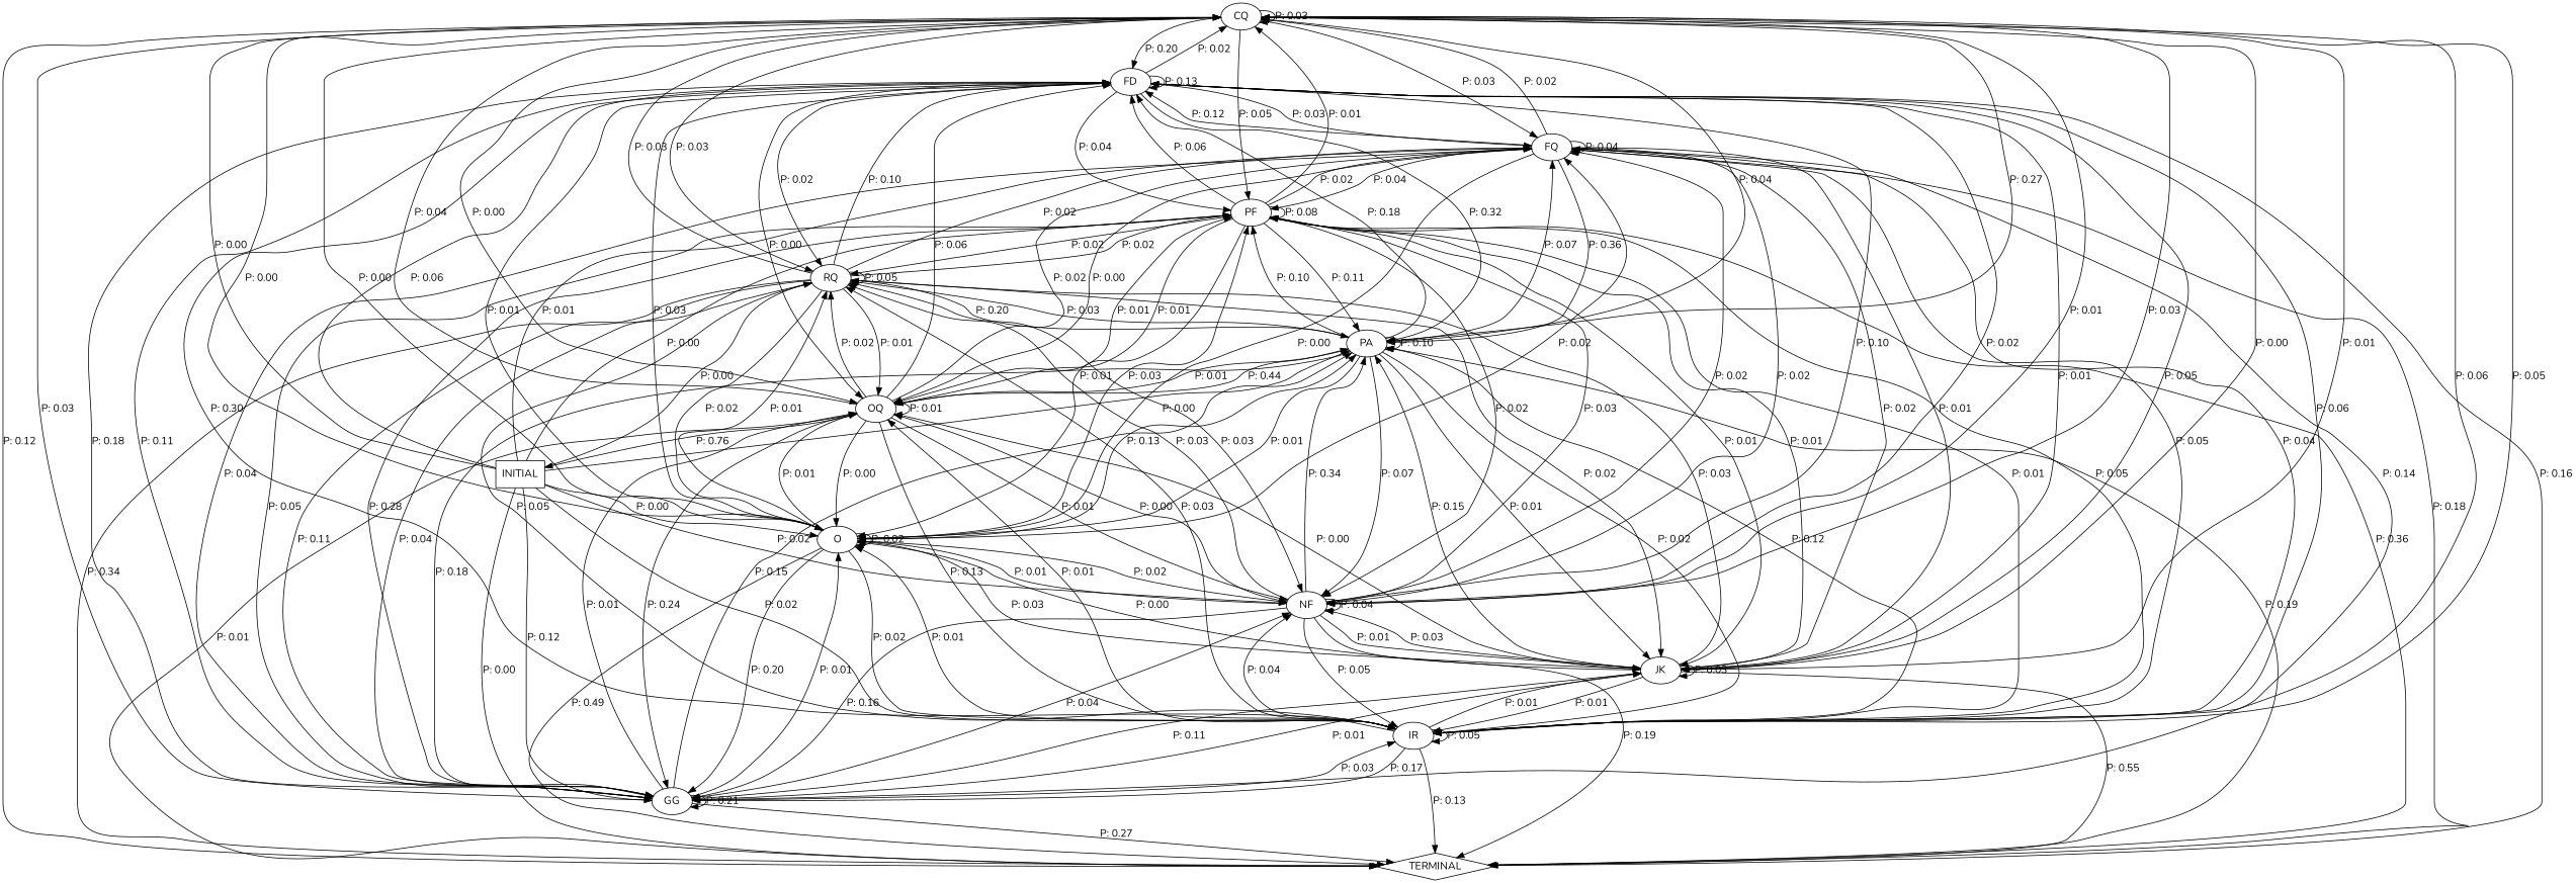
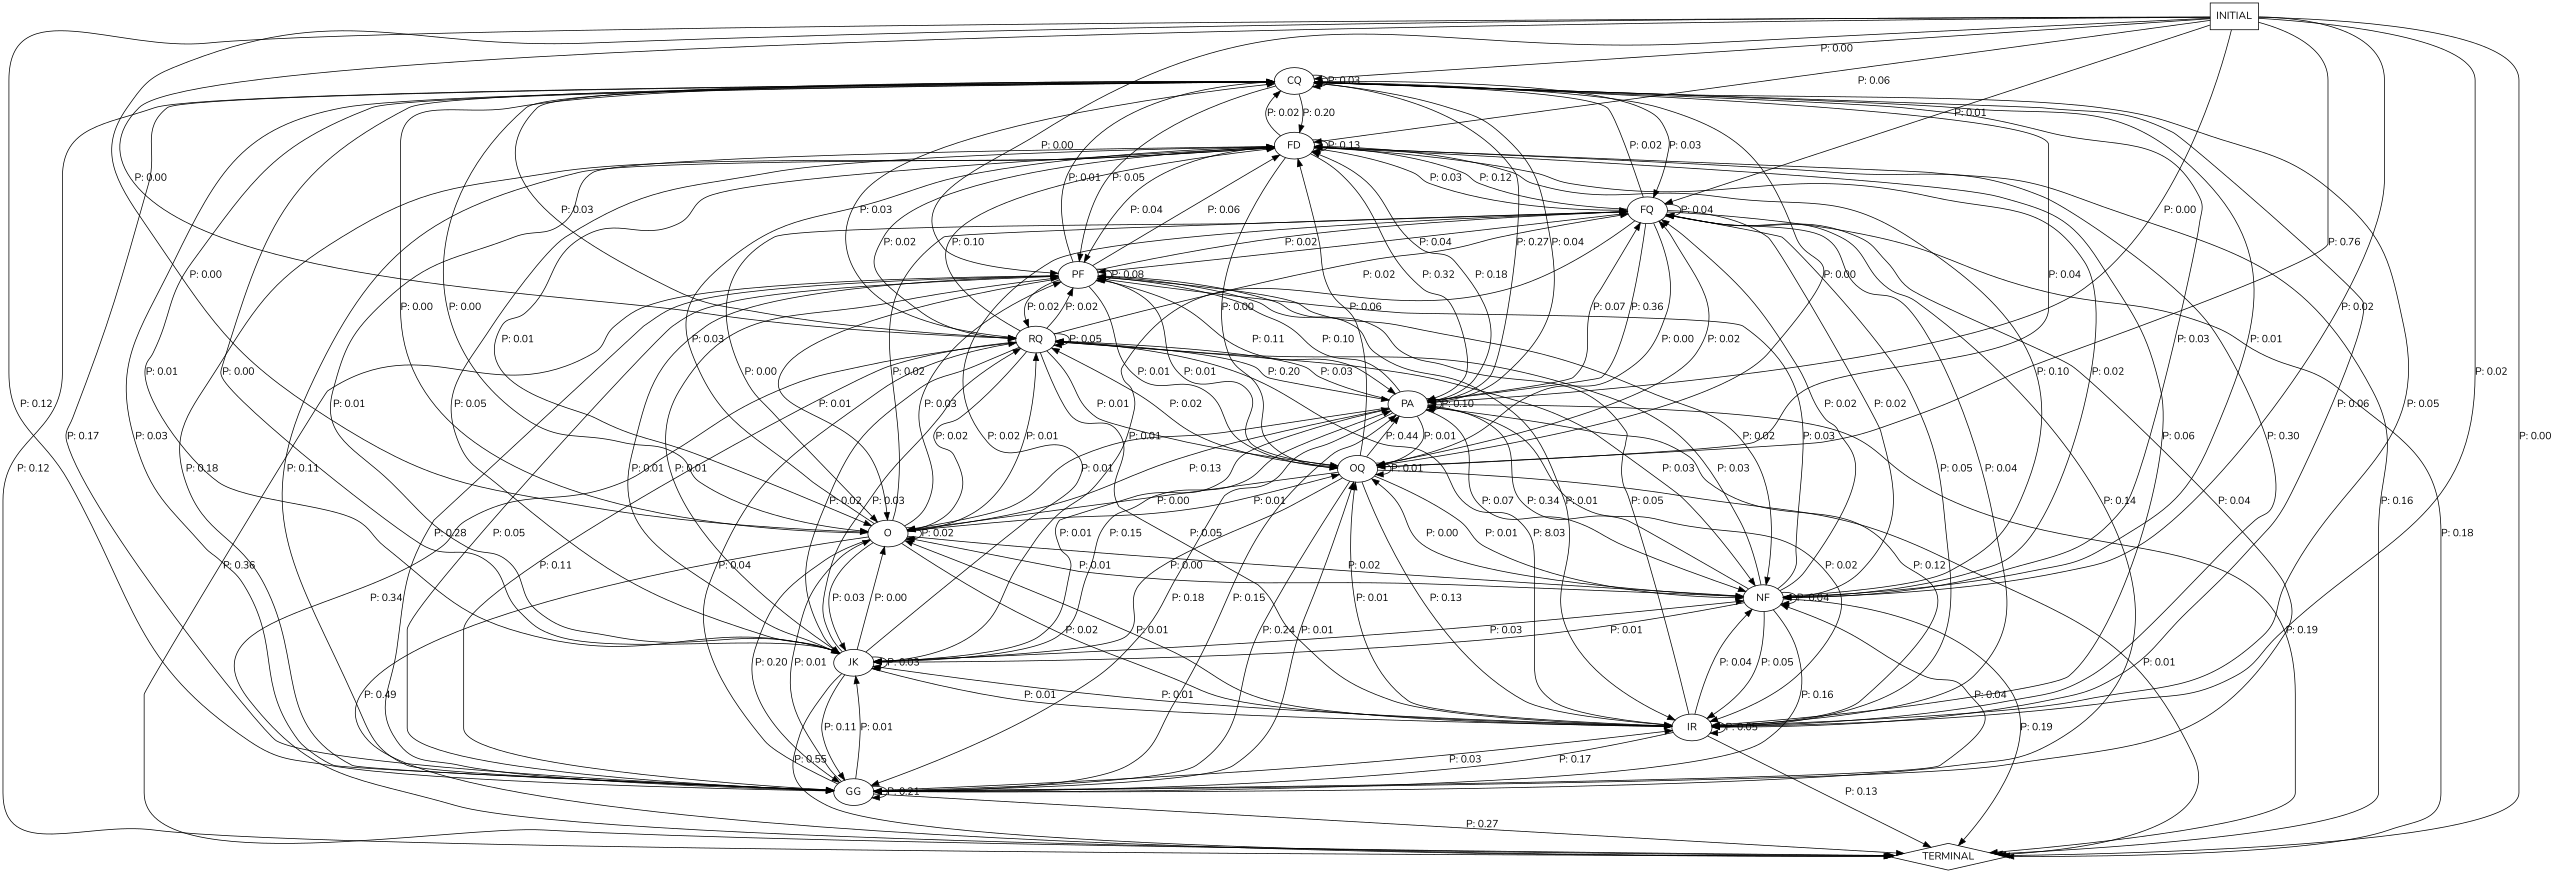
  digraph {
    fontname=Nunito
    node [fontname=Nunito]
    edge [fontname=Nunito]
    n1 [label=CQ]
    n2 [label=FD]
    n3 [label=FQ]
    n4 [label=GG]
    n5 [label=IR]
    n6 [label=JK]
    n7 [label=NF]
    n8 [label=O]
    n9 [label=OQ]
    n10 [label=PA]
    n11 [label=PF]
    n12 [label=RQ]
    n13 [label=TERMINAL shape=diamond]
    n14 [label=INITIAL shape=box]
    n1 -> n1 [label="P: 0.03"]
    n1 -> n2 [label="P: 0.20"]
    n1 -> n3 [label="P: 0.03"]
+   n1 -> n4 [label="P: 0.17"]
    n1 -> n5 [label="P: 0.06"]
    n1 -> n6 [label="P: 0.01"]
    n1 -> n7 [label="P: 0.03"]
    n1 -> n8 [label="P: 0.00"]
    n1 -> n9 [label="P: 0.00"]
    n1 -> n10 [label="P: 0.27"]
    n1 -> n11 [label="P: 0.05"]
    n1 -> n12 [label="P: 0.03"]
    n1 -> n13 [label="P: 0.12"]
    n2 -> n1 [label="P: 0.02"]
    n2 -> n2 [label="P: 0.13"]
    n2 -> n3 [label="P: 0.03"]
    n2 -> n4 [label="P: 0.18"]
    n2 -> n5 [label="P: 0.06"]
    n2 -> n6 [label="P: 0.01"]
    n2 -> n7 [label="P: 0.02"]
    n2 -> n8 [label="P: 0.01"]
    n2 -> n9 [label="P: 0.00"]
    n2 -> n10 [label="P: 0.32"]
    n2 -> n11 [label="P: 0.04"]
    n2 -> n12 [label="P: 0.02"]
    n2 -> n13 [label="P: 0.16"]
    n3 -> n1 [label="P: 0.02"]
    n3 -> n2 [label="P: 0.12"]
    n3 -> n3 [label="P: 0.04"]
    n3 -> n4 [label="P: 0.14"]
    n3 -> n5 [label="P: 0.04"]
    n3 -> n6 [label="P: 0.01"]
    n3 -> n7 [label="P: 0.02"]
    n3 -> n8 [label="P: 0.00"]
    n3 -> n9 [label="P: 0.00"]
    n3 -> n10 [label="P: 0.36"]
    n3 -> n11 [label="P: 0.04"]
    n3 -> n13 [label="P: 0.18"]
    n4 -> n1 [label="P: 0.03"]
    n4 -> n2 [label="P: 0.11"]
    n4 -> n3 [label="P: 0.04"]
    n4 -> n4 [label="P: 0.21"]
    n4 -> n5 [label="P: 0.03"]
    n4 -> n6 [label="P: 0.01"]
    n4 -> n7 [label="P: 0.04"]
    n4 -> n8 [label="P: 0.01"]
    n4 -> n9 [label="P: 0.01"]
    n4 -> n10 [label="P: 0.15"]
    n4 -> n11 [label="P: 0.05"]
    n4 -> n12 [label="P: 0.04"]
    n4 -> n13 [label="P: 0.27"]
    n5 -> n1 [label="P: 0.05"]
    n5 -> n2 [label="P: 0.30"]
    n5 -> n3 [label="P: 0.05"]
    n5 -> n4 [label="P: 0.17"]
    n5 -> n5 [label="P: 0.05"]
    n5 -> n6 [label="P: 0.01"]
    n5 -> n7 [label="P: 0.04"]
    n5 -> n8 [label="P: 0.01"]
    n5 -> n9 [label="P: 0.01"]
    n5 -> n10 [label="P: 0.12"]
    n5 -> n11 [label="P: 0.05"]
-   n5 -> n12 [label="P: 0.03"]
+   n5 -> n12 [label="P: 8.03"]
    n5 -> n13 [label="P: 0.13"]
    n6 -> n1 [label="P: 0.00"]
    n6 -> n2 [label="P: 0.05"]
    n6 -> n3 [label="P: 0.02"]
    n6 -> n4 [label="P: 0.11"]
    n6 -> n5 [label="P: 0.01"]
    n6 -> n6 [label="P: 0.03"]
    n6 -> n7 [label="P: 0.03"]
    n6 -> n8 [label="P: 0.00"]
    n6 -> n10 [label="P: 0.15"]
    n6 -> n11 [label="P: 0.01"]
    n6 -> n12 [label="P: 0.03"]
    n6 -> n13 [label="P: 0.55"]
    n7 -> n1 [label="P: 0.01"]
    n7 -> n2 [label="P: 0.10"]
    n7 -> n3 [label="P: 0.02"]
    n7 -> n4 [label="P: 0.16"]
    n7 -> n5 [label="P: 0.05"]
    n7 -> n6 [label="P: 0.01"]
    n7 -> n7 [label="P: 0.04"]
    n7 -> n8 [label="P: 0.01"]
    n7 -> n9 [label="P: 0.00"]
    n7 -> n10 [label="P: 0.34"]
    n7 -> n11 [label="P: 0.03"]
    n7 -> n12 [label="P: 0.03"]
    n7 -> n13 [label="P: 0.19"]
    n8 -> n1 [label="P: 0.00"]
    n8 -> n2 [label="P: 0.03"]
    n8 -> n3 [label="P: 0.02"]
    n8 -> n4 [label="P: 0.20"]
    n8 -> n5 [label="P: 0.02"]
    n8 -> n6 [label="P: 0.03"]
    n8 -> n7 [label="P: 0.02"]
    n8 -> n8 [label="P: 0.02"]
    n8 -> n9 [label="P: 0.01"]
    n8 -> n10 [label="P: 0.13"]
    n8 -> n11 [label="P: 0.03"]
    n8 -> n12 [label="P: 0.01"]
    n8 -> n13 [label="P: 0.49"]
    n9 -> n1 [label="P: 0.04"]
    n9 -> n2 [label="P: 0.06"]
    n9 -> n3 [label="P: 0.02"]
    n9 -> n4 [label="P: 0.24"]
    n9 -> n5 [label="P: 0.13"]
    n9 -> n6 [label="P: 0.00"]
    n9 -> n7 [label="P: 0.01"]
    n9 -> n8 [label="P: 0.00"]
    n9 -> n9 [label="P: 0.01"]
    n9 -> n10 [label="P: 0.44"]
    n9 -> n11 [label="P: 0.01"]
    n9 -> n12 [label="P: 0.02"]
    n9 -> n13 [label="P: 0.01"]
    n10 -> n1 [label="P: 0.04"]
    n10 -> n2 [label="P: 0.18"]
    n10 -> n3 [label="P: 0.07"]
    n10 -> n4 [label="P: 0.18"]
    n10 -> n5 [label="P: 0.02"]
    n10 -> n6 [label="P: 0.01"]
    n10 -> n7 [label="P: 0.07"]
    n10 -> n8 [label="P: 0.01"]
    n10 -> n9 [label="P: 0.01"]
    n10 -> n10 [label="P: 0.10"]
    n10 -> n11 [label="P: 0.10"]
    n10 -> n12 [label="P: 0.03"]
    n10 -> n13 [label="P: 0.19"]
    n11 -> n1 [label="P: 0.01"]
    n11 -> n2 [label="P: 0.06"]
    n11 -> n3 [label="P: 0.02"]
    n11 -> n4 [label="P: 0.28"]
    n11 -> n5 [label="P: 0.01"]
    n11 -> n6 [label="P: 0.01"]
    n11 -> n7 [label="P: 0.02"]
    n11 -> n8 [label="P: 0.01"]
    n11 -> n9 [label="P: 0.01"]
    n11 -> n10 [label="P: 0.11"]
    n11 -> n11 [label="P: 0.08"]
    n11 -> n12 [label="P: 0.02"]
    n11 -> n13 [label="P: 0.36"]
    n12 -> n1 [label="P: 0.03"]
    n12 -> n2 [label="P: 0.10"]
    n12 -> n3 [label="P: 0.02"]
    n12 -> n4 [label="P: 0.11"]
    n12 -> n5 [label="P: 0.05"]
    n12 -> n6 [label="P: 0.02"]
    n12 -> n7 [label="P: 0.03"]
    n12 -> n8 [label="P: 0.02"]
    n12 -> n9 [label="P: 0.01"]
    n12 -> n10 [label="P: 0.20"]
    n12 -> n11 [label="P: 0.02"]
    n12 -> n12 [label="P: 0.05"]
    n12 -> n13 [label="P: 0.34"]
    n14 -> n1 [label="P: 0.00"]
    n14 -> n2 [label="P: 0.06"]
    n14 -> n3 [label="P: 0.01"]
    n14 -> n4 [label="P: 0.12"]
    n14 -> n5 [label="P: 0.02"]
    n14 -> n7 [label="P: 0.02"]
    n14 -> n8 [label="P: 0.00"]
-   n9 -> n14 [label="P: 0.76"]
+   n14 -> n9 [label="P: 0.76"]
    n14 -> n10 [label="P: 0.00"]
    n14 -> n11 [label="P: 0.00"]
    n14 -> n12 [label="P: 0.00"]
    n14 -> n13 [label="P: 0.00"]
  }
